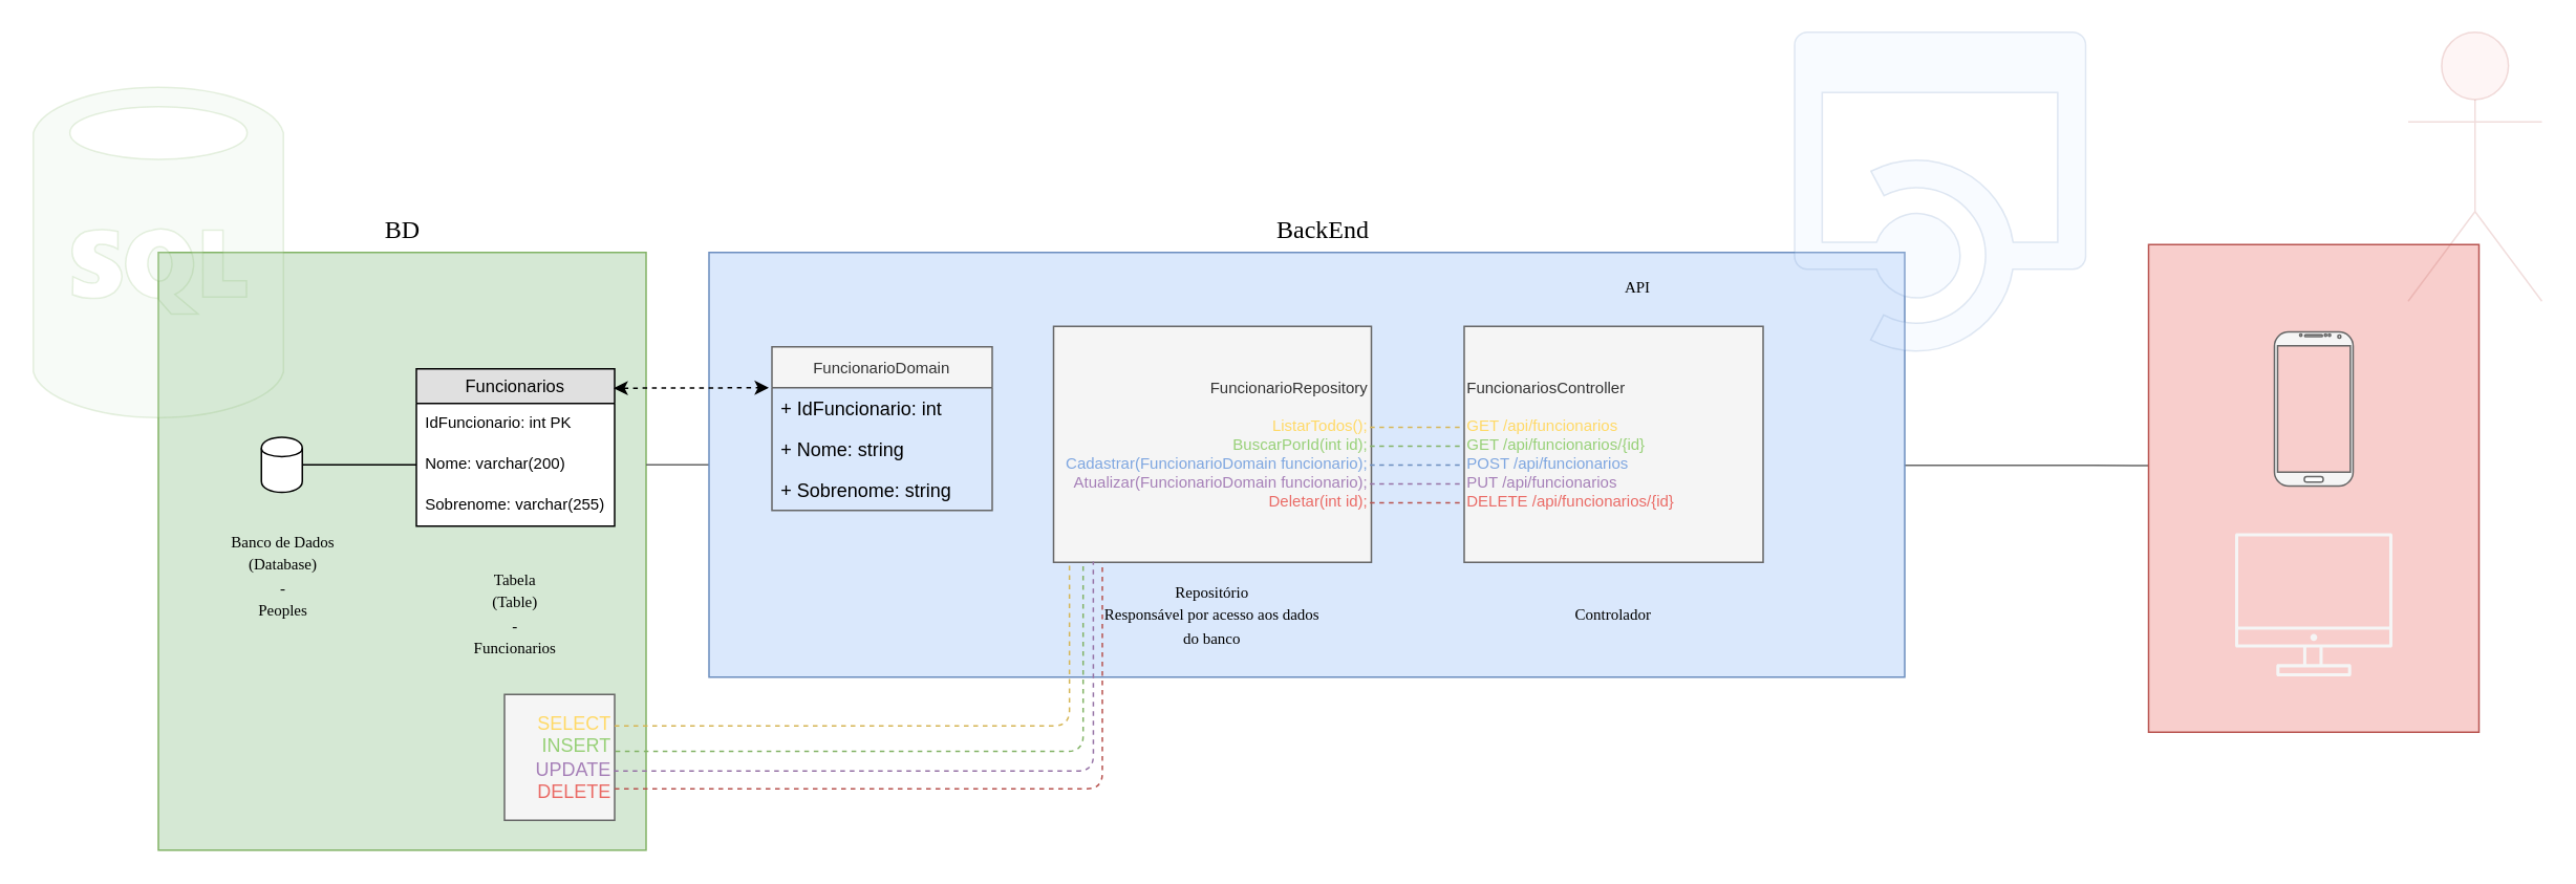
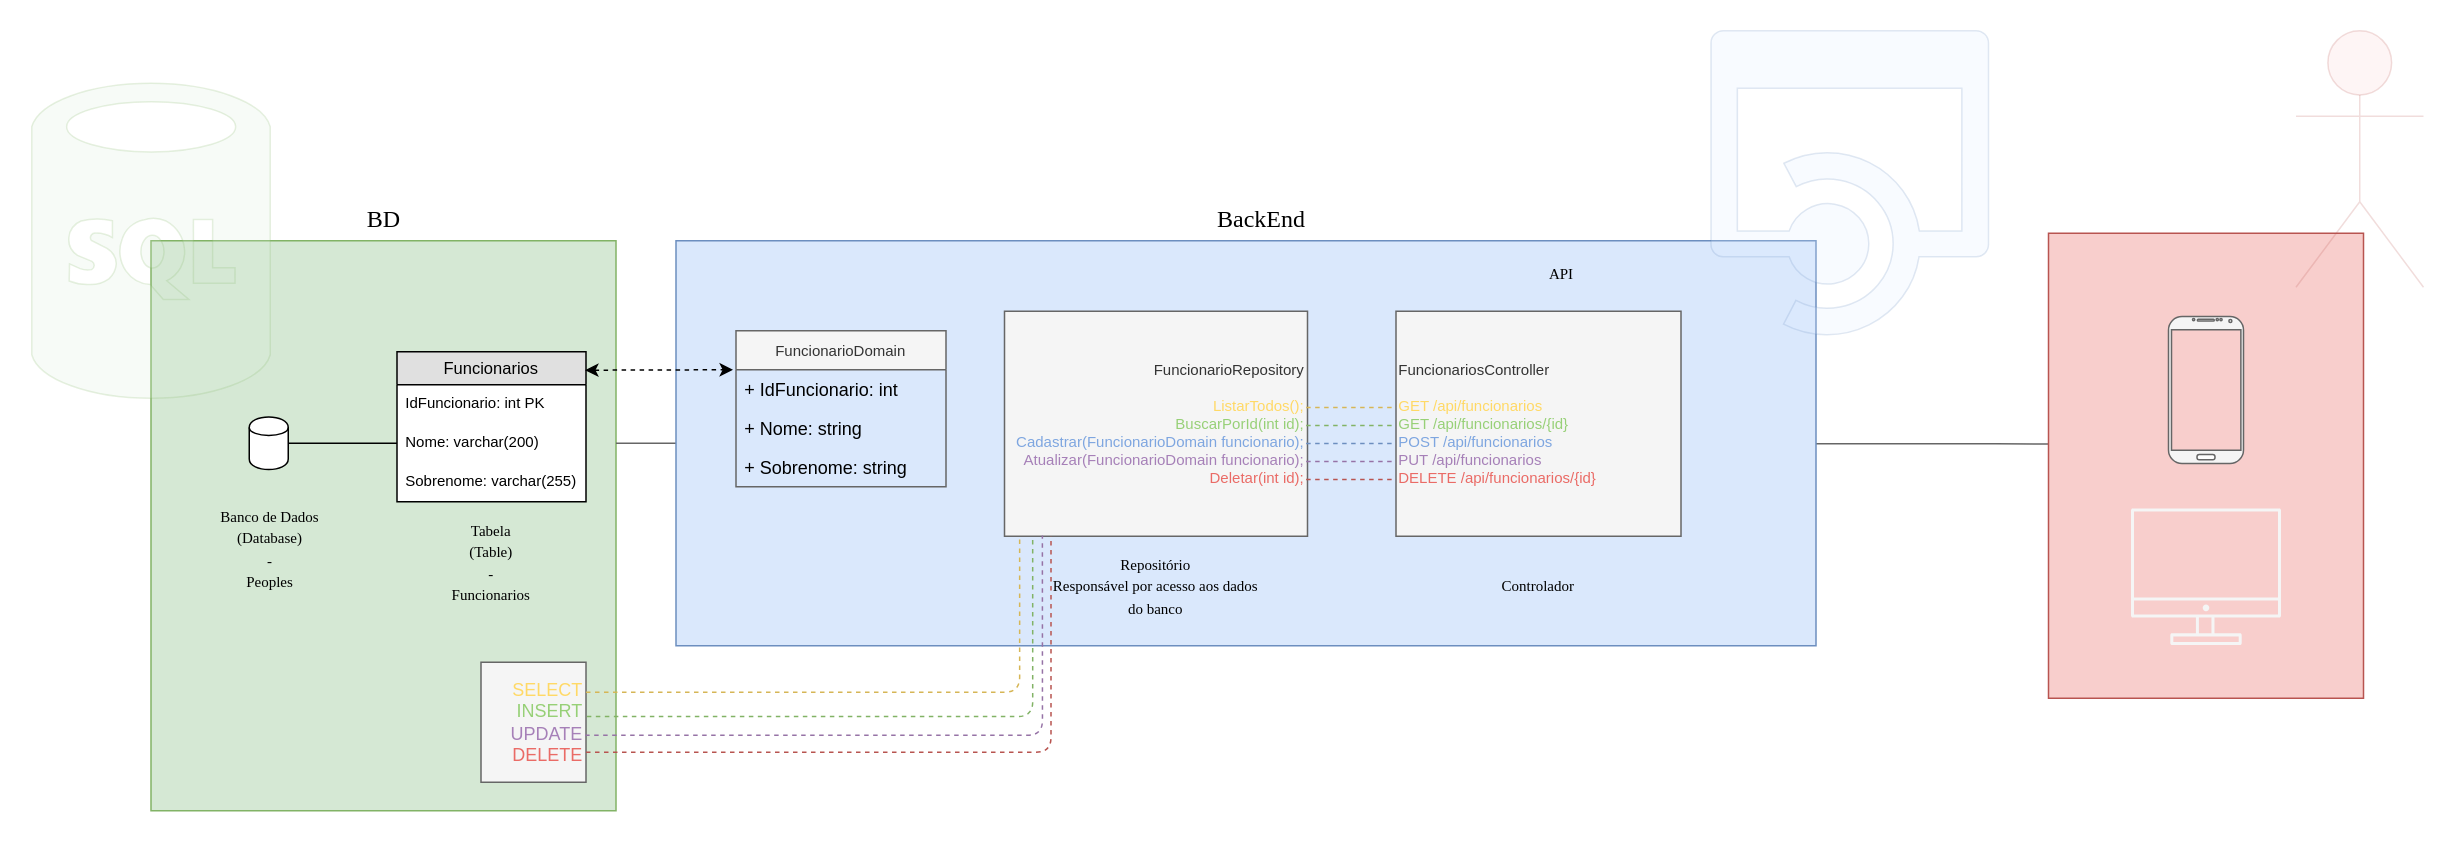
  <mxCell id="0" />
  <mxCell id="1" parent="0" />
  <mxCell id="2" style="edgeStyle=orthogonalEdgeStyle;rounded=0;orthogonalLoop=1;jettySize=auto;html=1;startArrow=none;startFill=0;startSize=3;endArrow=none;endFill=0;endSize=3;fontSize=10;fillColor=#f5f5f5;strokeColor=#666666;exitX=0;exitY=0.453;exitDx=0;exitDy=0;exitPerimeter=0;" edge="1" parent="1" source="3" target="6"><mxGeometry relative="1" as="geometry"><Array as="points"><mxPoint x="1330" y="295" /><mxPoint x="1330" y="295" /></Array></mxGeometry></mxCell>
  <mxCell id="3" value="" style="rounded=0;whiteSpace=wrap;html=1;fontSize=10;align=center;fillColor=#f8cecc;strokeColor=#b85450;" vertex="1" parent="1"><mxGeometry x="1365" y="155" width="210" height="310" as="geometry" /></mxCell>
  <mxCell id="4" value="" style="rounded=0;whiteSpace=wrap;html=1;fillColor=#d5e8d4;strokeColor=#82b366;" vertex="1" parent="1"><mxGeometry x="100" y="160" width="310" height="380" as="geometry" /></mxCell>
  <mxCell id="5" style="edgeStyle=orthogonalEdgeStyle;rounded=0;orthogonalLoop=1;jettySize=auto;html=1;fillColor=#f5f5f5;strokeColor=#666666;endArrow=none;endFill=0;" edge="1" parent="1" source="6"><mxGeometry relative="1" as="geometry"><mxPoint x="410" y="295" as="targetPoint" /><Array as="points"><mxPoint x="410" y="295" /></Array></mxGeometry></mxCell>
  <mxCell id="6" value="" style="rounded=0;whiteSpace=wrap;html=1;fillColor=#dae8fc;strokeColor=#6c8ebf;" vertex="1" parent="1"><mxGeometry x="450" y="160" width="760" height="270" as="geometry" /></mxCell>
  <mxCell id="7" value="" style="verticalLabelPosition=bottom;html=1;verticalAlign=top;align=center;strokeColor=#82b366;fillColor=#d5e8d4;shape=mxgraph.azure.sql_database;opacity=20;" vertex="1" parent="1"><mxGeometry x="20.5" y="55" width="159" height="210" as="geometry" /></mxCell>
  <mxCell id="8" value="" style="shadow=0;dashed=0;html=1;strokeColor=#6c8ebf;labelPosition=center;verticalLabelPosition=bottom;verticalAlign=top;align=center;shape=mxgraph.mscae.cloud.api_app;fillColor=#dae8fc;pointerEvents=1;opacity=20;" vertex="1" parent="1"><mxGeometry x="1140" y="20" width="185" height="205" as="geometry" /></mxCell>
  <mxCell id="9" value="&lt;font face=&quot;Verdana&quot; style=&quot;font-size: 10px&quot;&gt;API&lt;/font&gt;" style="text;html=1;strokeColor=none;fillColor=none;align=center;verticalAlign=middle;whiteSpace=wrap;rounded=0;" vertex="1" parent="1"><mxGeometry x="1001.5" y="167" width="77" height="30" as="geometry" /></mxCell>
  <mxCell id="10" value="&lt;font face=&quot;Verdana&quot; style=&quot;font-size: 16px&quot;&gt;BD&lt;/font&gt;" style="text;html=1;strokeColor=none;fillColor=none;align=center;verticalAlign=middle;whiteSpace=wrap;rounded=0;" vertex="1" parent="1"><mxGeometry x="216.5" y="130" width="77" height="30" as="geometry" /></mxCell>
  <mxCell id="11" style="edgeStyle=orthogonalEdgeStyle;rounded=0;orthogonalLoop=1;jettySize=auto;html=1;entryX=0;entryY=0.5;entryDx=0;entryDy=0;endArrow=none;endFill=0;fontSize=10;" edge="1" parent="1" source="12" target="16"><mxGeometry relative="1" as="geometry" /></mxCell>
  <mxCell id="12" value="" style="shape=cylinder;whiteSpace=wrap;html=1;boundedLbl=1;backgroundOutline=1;" vertex="1" parent="1"><mxGeometry x="165.5" y="277.5" width="26" height="35" as="geometry" /></mxCell>
  <mxCell id="13" value="&lt;font face=&quot;Verdana&quot;&gt;&lt;span style=&quot;font-size: 10px&quot;&gt;Banco de Dados (Database)&lt;br&gt;-&lt;br&gt;Peoples&lt;br&gt;&lt;/span&gt;&lt;/font&gt;" style="text;html=1;strokeColor=none;fillColor=none;align=center;verticalAlign=middle;whiteSpace=wrap;rounded=0;" vertex="1" parent="1"><mxGeometry x="141" y="320" width="77" height="90" as="geometry" /></mxCell>
  <mxCell id="14" value="Funcionarios" style="swimlane;fontStyle=0;childLayout=stackLayout;horizontal=1;startSize=22;fillColor=#e0e0e0;horizontalStack=0;resizeParent=1;resizeParentMax=0;resizeLast=0;collapsible=1;marginBottom=0;swimlaneFillColor=#ffffff;align=center;fontSize=11;" vertex="1" parent="1"><mxGeometry x="264" y="234" width="126" height="100" as="geometry" /></mxCell>
  <mxCell id="15" value="IdFuncionario: int PK" style="text;strokeColor=none;fillColor=none;spacingLeft=4;spacingRight=4;overflow=hidden;rotatable=0;points=[[0,0.5],[1,0.5]];portConstraint=eastwest;fontSize=10;" vertex="1" parent="14"><mxGeometry y="22" width="126" height="26" as="geometry" /></mxCell>
  <mxCell id="16" value="Nome: varchar(200)" style="text;strokeColor=none;fillColor=none;spacingLeft=4;spacingRight=4;overflow=hidden;rotatable=0;points=[[0,0.5],[1,0.5]];portConstraint=eastwest;fontSize=10;" vertex="1" parent="14"><mxGeometry y="48" width="126" height="26" as="geometry" /></mxCell>
  <mxCell id="17" value="Sobrenome: varchar(255)" style="text;strokeColor=none;fillColor=none;spacingLeft=4;spacingRight=4;overflow=hidden;rotatable=0;points=[[0,0.5],[1,0.5]];portConstraint=eastwest;fontSize=10;" vertex="1" parent="14"><mxGeometry y="74" width="126" height="26" as="geometry" /></mxCell>
- <mxCell id="18" value="&lt;font face=&quot;Verdana&quot; style=&quot;font-size: 10px&quot;&gt;Tabela&lt;br&gt;(Table)&lt;br&gt;-&lt;br&gt;Funcionarios&lt;br&gt;&lt;/font&gt;" style="text;html=1;strokeColor=none;fillColor=none;align=center;verticalAlign=middle;whiteSpace=wrap;rounded=0;" vertex="1" parent="1"><mxGeometry x="277" y="353" width="100" height="72" as="geometry" /></mxCell>
+ <mxCell id="18" value="&lt;font face=&quot;Verdana&quot; style=&quot;font-size: 10px&quot;&gt;Tabela&lt;br&gt;(Table)&lt;br&gt;-&lt;br&gt;Funcionarios&lt;br&gt;&lt;/font&gt;" style="text;html=1;strokeColor=none;fillColor=none;align=center;verticalAlign=middle;whiteSpace=wrap;rounded=0;" vertex="1" parent="1"><mxGeometry x="277" y="338" width="100" height="72" as="geometry" /></mxCell>
  <mxCell id="19" value="FuncionarioDomain" style="swimlane;fontStyle=0;childLayout=stackLayout;horizontal=1;startSize=26;horizontalStack=0;resizeParent=1;resizeParentMax=0;resizeLast=0;collapsible=1;marginBottom=0;fontSize=10;fillColor=#f5f5f5;strokeColor=#666666;fontColor=#333333;" vertex="1" parent="1"><mxGeometry x="490" y="220" width="140" height="104" as="geometry" /></mxCell>
  <mxCell id="20" value="+ IdFuncionario: int" style="text;align=left;verticalAlign=top;spacingLeft=4;spacingRight=4;overflow=hidden;rotatable=0;points=[[0,0.5],[1,0.5]];portConstraint=eastwest;" vertex="1" parent="19"><mxGeometry y="26" width="140" height="26" as="geometry" /></mxCell>
  <mxCell id="21" value="+ Nome: string" style="text;strokeColor=none;fillColor=none;align=left;verticalAlign=top;spacingLeft=4;spacingRight=4;overflow=hidden;rotatable=0;points=[[0,0.5],[1,0.5]];portConstraint=eastwest;" vertex="1" parent="19"><mxGeometry y="52" width="140" height="26" as="geometry" /></mxCell>
  <mxCell id="22" value="+ Sobrenome: string" style="text;strokeColor=none;fillColor=none;align=left;verticalAlign=top;spacingLeft=4;spacingRight=4;overflow=hidden;rotatable=0;points=[[0,0.5],[1,0.5]];portConstraint=eastwest;" vertex="1" parent="19"><mxGeometry y="78" width="140" height="26" as="geometry" /></mxCell>
  <mxCell id="23" value="FuncionarioRepository&lt;br&gt;&lt;br&gt;&lt;font color=&quot;#ffd966&quot;&gt;ListarTodos();&lt;/font&gt;&lt;br&gt;&lt;font color=&quot;#97d077&quot;&gt;BuscarPorId(int id);&lt;/font&gt;&lt;br&gt;&lt;font color=&quot;#7ea6e0&quot;&gt;Cadastrar(FuncionarioDomain funcionario);&lt;/font&gt;&lt;br&gt;&lt;font color=&quot;#a680b8&quot;&gt;Atualizar(FuncionarioDomain funcionario);&lt;/font&gt;&lt;br&gt;&lt;font color=&quot;#ea6b66&quot;&gt;Deletar(int id);&lt;/font&gt;" style="rounded=0;whiteSpace=wrap;html=1;fontSize=10;fillColor=#f5f5f5;strokeColor=#666666;fontColor=#333333;align=right;" vertex="1" parent="1"><mxGeometry x="669" y="207" width="202" height="150" as="geometry" /></mxCell>
  <mxCell id="24" value="FuncionariosController&lt;br&gt;&lt;br&gt;&lt;font color=&quot;#ffd966&quot;&gt;GET /api/funcionarios&lt;/font&gt;&lt;br&gt;&lt;font color=&quot;#97d077&quot;&gt;GET /api/funcionarios/{id}&lt;/font&gt;&lt;br&gt;&lt;font color=&quot;#7ea6e0&quot;&gt;POST /api/funcionarios&lt;/font&gt;&lt;br&gt;&lt;font color=&quot;#a680b8&quot;&gt;PUT /api/funcionarios&lt;/font&gt;&lt;br&gt;&lt;font color=&quot;#ea6b66&quot;&gt;DELETE /api/funcionarios/{id}&lt;/font&gt;" style="rounded=0;whiteSpace=wrap;html=1;fontSize=10;fillColor=#f5f5f5;strokeColor=#666666;fontColor=#333333;align=left;" vertex="1" parent="1"><mxGeometry x="930" y="207" width="190" height="150" as="geometry" /></mxCell>
  <mxCell id="25" value="" style="endArrow=none;startArrow=none;html=1;fontSize=10;exitX=0.998;exitY=0.434;exitDx=0;exitDy=0;exitPerimeter=0;entryX=0.003;entryY=0.434;entryDx=0;entryDy=0;entryPerimeter=0;endSize=3;startSize=3;startFill=0;endFill=0;dashed=1;fillColor=#d5e8d4;strokeColor=#82b366;" edge="1" parent="1"><mxGeometry width="50" height="50" relative="1" as="geometry"><mxPoint x="870.096" y="283.1" as="sourcePoint" /><mxPoint x="930.16" y="283.1" as="targetPoint" /></mxGeometry></mxCell>
  <mxCell id="26" value="" style="endArrow=none;startArrow=none;html=1;fontSize=10;exitX=0.998;exitY=0.434;exitDx=0;exitDy=0;exitPerimeter=0;entryX=0.003;entryY=0.434;entryDx=0;entryDy=0;entryPerimeter=0;endSize=3;startSize=3;startFill=0;endFill=0;dashed=1;fillColor=#dae8fc;strokeColor=#6c8ebf;" edge="1" parent="1"><mxGeometry width="50" height="50" relative="1" as="geometry"><mxPoint x="870.096" y="295.1" as="sourcePoint" /><mxPoint x="930.16" y="295.1" as="targetPoint" /></mxGeometry></mxCell>
  <mxCell id="27" value="" style="endArrow=none;startArrow=none;html=1;fontSize=10;exitX=0.998;exitY=0.434;exitDx=0;exitDy=0;exitPerimeter=0;entryX=0.003;entryY=0.434;entryDx=0;entryDy=0;entryPerimeter=0;endSize=3;startSize=3;startFill=0;dashed=1;endFill=0;fillColor=#fff2cc;strokeColor=#d6b656;" edge="1" parent="1"><mxGeometry width="50" height="50" relative="1" as="geometry"><mxPoint x="870.096" y="271.1" as="sourcePoint" /><mxPoint x="930.16" y="271.1" as="targetPoint" /></mxGeometry></mxCell>
  <mxCell id="28" value="" style="endArrow=none;startArrow=none;html=1;fontSize=10;exitX=0.998;exitY=0.434;exitDx=0;exitDy=0;exitPerimeter=0;entryX=0.003;entryY=0.434;entryDx=0;entryDy=0;entryPerimeter=0;endSize=3;startSize=3;startFill=0;endFill=0;dashed=1;fillColor=#e1d5e7;strokeColor=#9673a6;" edge="1" parent="1"><mxGeometry width="50" height="50" relative="1" as="geometry"><mxPoint x="870.096" y="307.1" as="sourcePoint" /><mxPoint x="930.16" y="307.1" as="targetPoint" /></mxGeometry></mxCell>
  <mxCell id="29" value="" style="endArrow=none;startArrow=none;html=1;fontSize=10;exitX=0.998;exitY=0.434;exitDx=0;exitDy=0;exitPerimeter=0;entryX=0.003;entryY=0.434;entryDx=0;entryDy=0;entryPerimeter=0;endSize=3;startSize=3;startFill=0;endFill=0;dashed=1;fillColor=#f8cecc;strokeColor=#b85450;" edge="1" parent="1"><mxGeometry width="50" height="50" relative="1" as="geometry"><mxPoint x="870.096" y="319.1" as="sourcePoint" /><mxPoint x="930.16" y="319.1" as="targetPoint" /></mxGeometry></mxCell>
  <mxCell id="30" value="&lt;font color=&quot;#ffd966&quot;&gt;SELECT&lt;/font&gt;&lt;br&gt;&lt;font color=&quot;#97d077&quot;&gt;INSERT&lt;/font&gt;&lt;br&gt;&lt;font color=&quot;#a680b8&quot;&gt;UPDATE&lt;/font&gt;&lt;br&gt;&lt;font color=&quot;#ea6b66&quot;&gt;DELETE&lt;/font&gt;" style="text;html=1;strokeColor=#666666;fillColor=#f5f5f5;align=right;verticalAlign=middle;whiteSpace=wrap;rounded=0;fontColor=#333333;" vertex="1" parent="1"><mxGeometry x="320" y="441" width="70" height="80" as="geometry" /></mxCell>
  <mxCell id="31" value="&lt;font face=&quot;Verdana&quot;&gt;&lt;span style=&quot;font-size: 10px&quot;&gt;Repositório&lt;br&gt;Responsável por acesso aos dados do banco&lt;br&gt;&lt;/span&gt;&lt;/font&gt;" style="text;html=1;strokeColor=none;fillColor=none;align=center;verticalAlign=middle;whiteSpace=wrap;rounded=0;" vertex="1" parent="1"><mxGeometry x="700" y="357" width="140" height="66" as="geometry" /></mxCell>
  <mxCell id="32" value="&lt;font face=&quot;Verdana&quot;&gt;&lt;span style=&quot;font-size: 10px&quot;&gt;Controlador&lt;br&gt;&lt;/span&gt;&lt;/font&gt;" style="text;html=1;strokeColor=none;fillColor=none;align=center;verticalAlign=middle;whiteSpace=wrap;rounded=0;" vertex="1" parent="1"><mxGeometry x="955" y="357" width="140" height="66" as="geometry" /></mxCell>
  <mxCell id="33" value="" style="endArrow=none;startArrow=none;html=1;fontSize=10;exitX=1;exitY=0.75;exitDx=0;exitDy=0;endSize=3;startSize=3;startFill=0;endFill=0;dashed=1;fillColor=#f8cecc;strokeColor=#b85450;edgeStyle=orthogonalEdgeStyle;" edge="1" parent="1" source="30" target="23"><mxGeometry width="50" height="50" relative="1" as="geometry"><mxPoint x="740.096" y="319.6" as="sourcePoint" /><mxPoint x="900" y="320" as="targetPoint" /><Array as="points"><mxPoint x="700" y="501" /></Array></mxGeometry></mxCell>
  <mxCell id="34" value="&lt;font face=&quot;Verdana&quot; style=&quot;font-size: 16px&quot;&gt;BackEnd&lt;/font&gt;" style="text;html=1;strokeColor=none;fillColor=none;align=center;verticalAlign=middle;whiteSpace=wrap;rounded=0;" vertex="1" parent="1"><mxGeometry x="801.5" y="130" width="77" height="30" as="geometry" /></mxCell>
  <mxCell id="35" value="" style="endArrow=none;dashed=1;html=1;fontSize=10;exitX=0.992;exitY=0.609;exitDx=0;exitDy=0;exitPerimeter=0;edgeStyle=orthogonalEdgeStyle;fillColor=#e1d5e7;strokeColor=#9673a6;entryX=0.125;entryY=0.997;entryDx=0;entryDy=0;entryPerimeter=0;" edge="1" parent="1" source="30" target="23"><mxGeometry width="50" height="50" relative="1" as="geometry"><mxPoint x="460" y="490" as="sourcePoint" /><mxPoint x="510" y="440" as="targetPoint" /></mxGeometry></mxCell>
  <mxCell id="36" value="" style="shape=umlActor;verticalLabelPosition=bottom;labelBackgroundColor=#ffffff;verticalAlign=top;html=1;outlineConnect=0;fontSize=10;align=center;fillColor=#f8cecc;strokeColor=#b85450;opacity=20;" vertex="1" parent="1"><mxGeometry x="1530" y="20" width="85" height="171" as="geometry" /></mxCell>
  <mxCell id="37" value="" style="verticalLabelPosition=bottom;verticalAlign=top;html=1;shadow=0;dashed=0;strokeWidth=1;shape=mxgraph.android.phone2;fontSize=10;align=center;fillColor=#f5f5f5;strokeColor=#666666;fontColor=#333333;" vertex="1" parent="1"><mxGeometry x="1445" y="210.5" width="50" height="98" as="geometry" /></mxCell>
  <mxCell id="38" value="" style="outlineConnect=0;strokeColor=#666666;fillColor=#f5f5f5;dashed=0;verticalLabelPosition=bottom;verticalAlign=top;align=center;html=1;fontSize=12;fontStyle=0;aspect=fixed;shape=mxgraph.aws4.illustration_desktop;pointerEvents=1;fontColor=#333333;" vertex="1" parent="1"><mxGeometry x="1420" y="338.5" width="100" height="91" as="geometry" /></mxCell>
  <mxCell id="39" value="" style="endArrow=none;dashed=1;html=1;fontSize=10;exitX=1.008;exitY=0.452;exitDx=0;exitDy=0;exitPerimeter=0;entryX=0.093;entryY=0.997;entryDx=0;entryDy=0;entryPerimeter=0;fillColor=#d5e8d4;strokeColor=#82b366;edgeStyle=orthogonalEdgeStyle;" edge="1" parent="1" source="30" target="23"><mxGeometry width="50" height="50" relative="1" as="geometry"><mxPoint x="500" y="480" as="sourcePoint" /><mxPoint x="550" y="430" as="targetPoint" /></mxGeometry></mxCell>
  <mxCell id="40" value="" style="endArrow=none;dashed=1;html=1;fontSize=10;exitX=1;exitY=0.25;exitDx=0;exitDy=0;entryX=0.05;entryY=1;entryDx=0;entryDy=0;entryPerimeter=0;fillColor=#fff2cc;strokeColor=#d6b656;edgeStyle=orthogonalEdgeStyle;" edge="1" parent="1" source="30" target="23"><mxGeometry width="50" height="50" relative="1" as="geometry"><mxPoint x="500" y="470" as="sourcePoint" /><mxPoint x="550" y="420" as="targetPoint" /></mxGeometry></mxCell>
  <mxCell id="41" value="" style="endArrow=classic;dashed=1;html=1;fontSize=10;exitX=0.995;exitY=0.123;exitDx=0;exitDy=0;exitPerimeter=0;startArrow=classic;startFill=1;endFill=1;" edge="1" parent="1" source="14"><mxGeometry width="50" height="50" relative="1" as="geometry"><mxPoint x="400" y="250" as="sourcePoint" /><mxPoint x="488" y="246" as="targetPoint" /></mxGeometry></mxCell>
